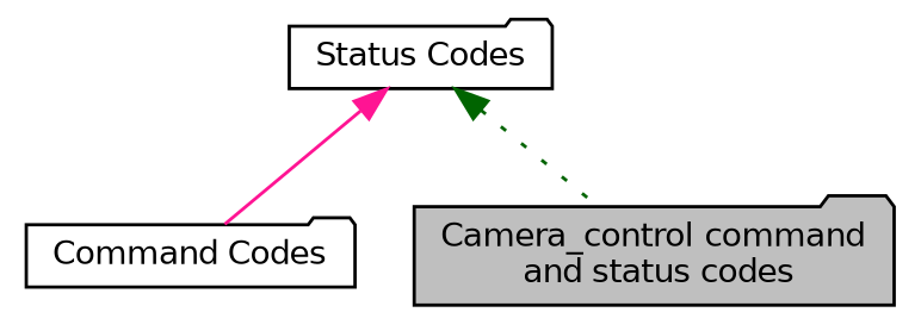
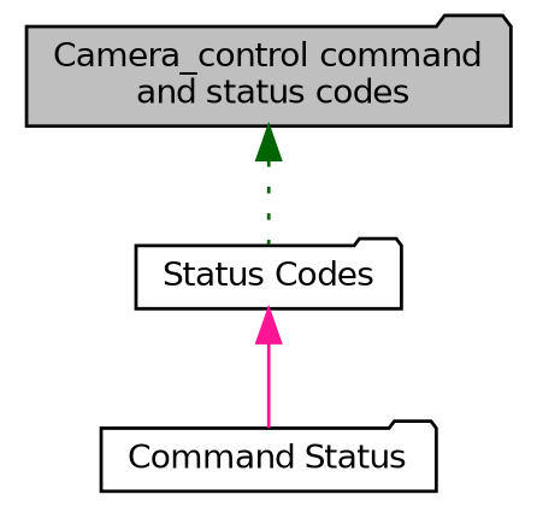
  digraph {
    rankdir=TB
    node [color=black fillcolor=white fontname=Helvetica fontsize=10 shape=folder style=filled]
    edge [dir=back fontname=Helvetica fontsize=10 labelfontname=Helvetica labelfontsize=10 shape=plaintext]
-   n1 [height=0.2 label="Command Codes" width=0.4]
+   n1 [height=0.2 label="Command Status" width=0.4]
    n2 [height=0.2 label="Status Codes" width=0.4]
    n3 [fillcolor=grey75 fontcolor=black height=0.2 label="Camera_control command\l and status codes" width=0.4]
    n2 -> n1 [color=deeppink style=solid]
-   n2 -> n3 [color=darkgreen style=dotted]
+   n3 -> n2 [color=darkgreen style=dotted]
  }
